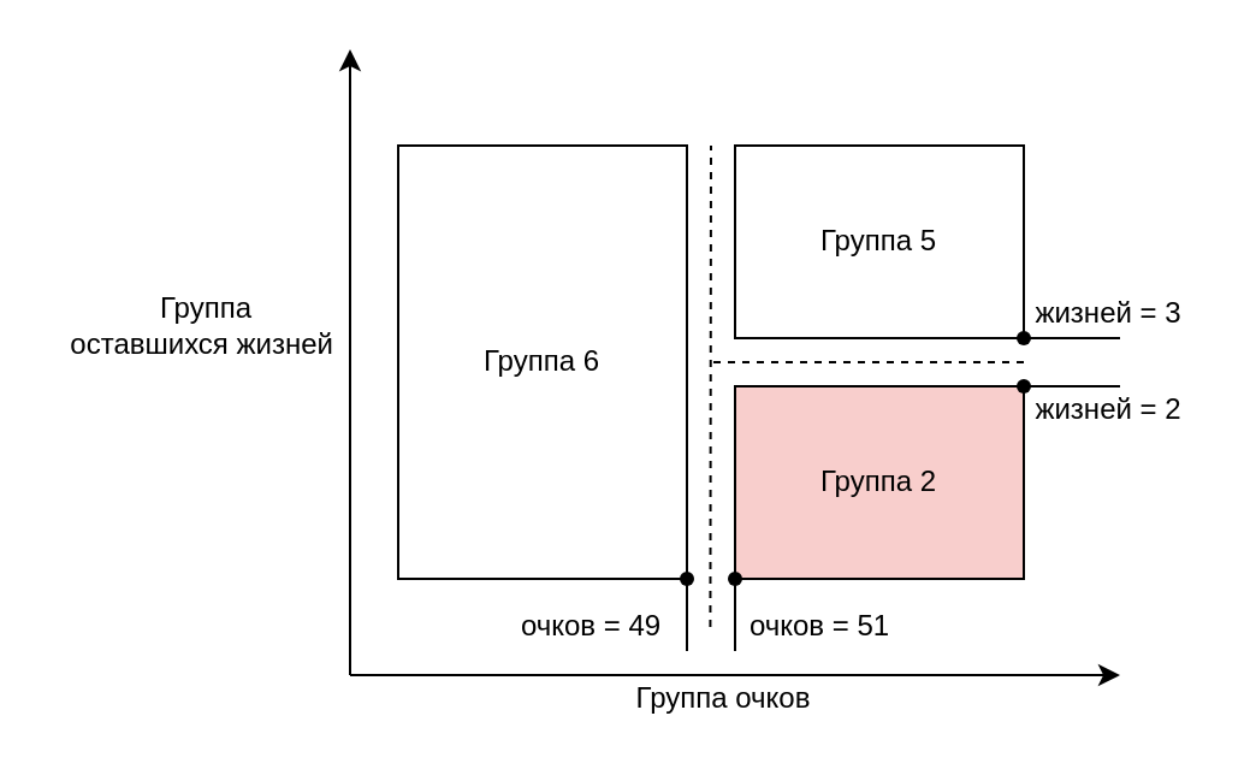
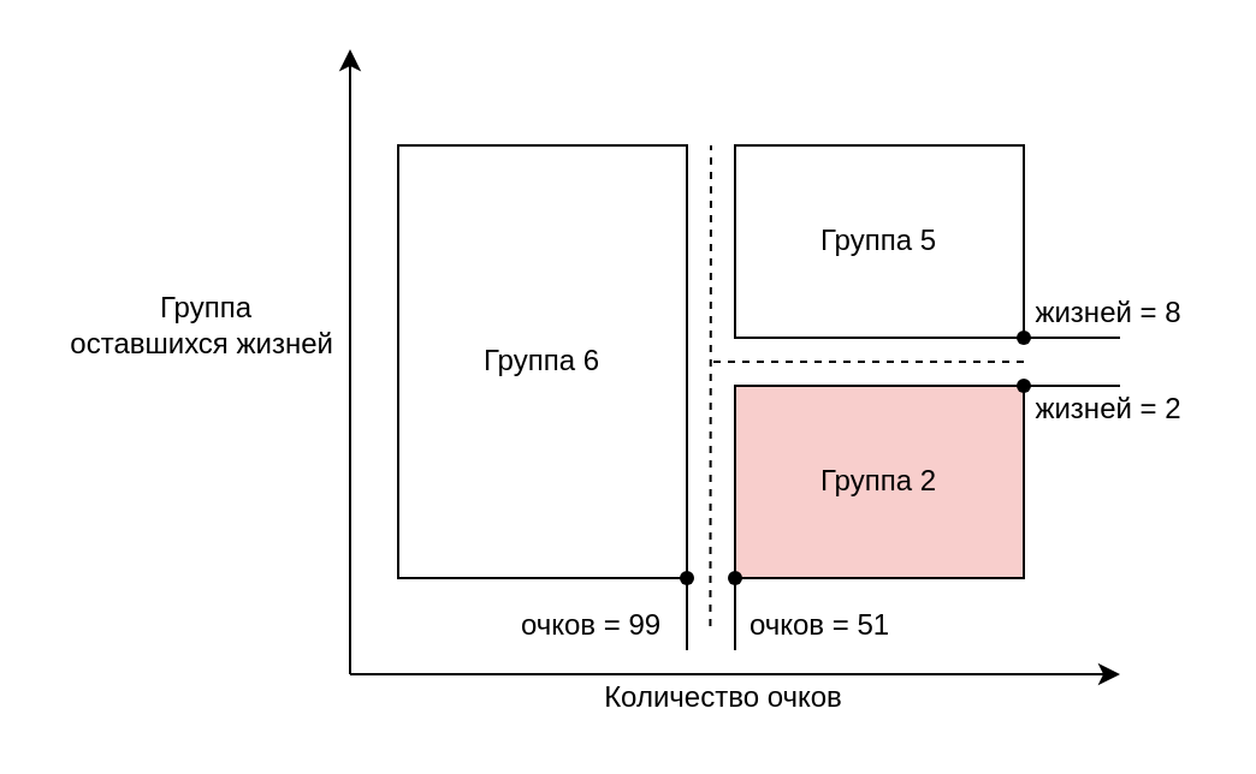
  <mxCell id="0" />
  <mxCell id="1" parent="0" />
  <mxCell id="2" value="" style="endArrow=classic;html=1;" parent="1" edge="1"><mxGeometry width="50" height="50" relative="1" as="geometry"><mxPoint x="145" y="280" as="sourcePoint" /><mxPoint x="145" y="20" as="targetPoint" /></mxGeometry></mxCell>
  <mxCell id="3" value="" style="endArrow=classic;html=1;" parent="1" edge="1"><mxGeometry width="50" height="50" relative="1" as="geometry"><mxPoint x="145" y="280" as="sourcePoint" /><mxPoint x="465" y="280" as="targetPoint" /></mxGeometry></mxCell>
- <mxCell id="4" value="&lt;font style=&quot;font-size: 12px&quot;&gt;Группа очков&lt;/font&gt;" style="text;html=1;align=center;verticalAlign=middle;resizable=0;points=[];autosize=1;strokeColor=none;fontFamily=Helvetica;" parent="1" vertex="1"><mxGeometry x="240" y="280" width="120" height="20" as="geometry" /></mxCell>
+ <mxCell id="4" value="&lt;font style=&quot;font-size: 12px&quot;&gt;Количество очков&lt;/font&gt;" style="text;html=1;align=center;verticalAlign=middle;resizable=0;points=[];autosize=1;strokeColor=none;fontFamily=Helvetica;" parent="1" vertex="1"><mxGeometry x="240" y="280" width="120" height="20" as="geometry" /></mxCell>
  <mxCell id="5" value="&lt;font style=&quot;font-size: 12px;&quot;&gt;Группа&lt;br style=&quot;font-size: 12px;&quot;&gt;оставшихся жизней&amp;nbsp;&lt;/font&gt;" style="text;html=1;align=center;verticalAlign=middle;resizable=0;points=[];autosize=1;strokeColor=none;fontFamily=Helvetica;fontSize=12;" parent="1" vertex="1"><mxGeometry x="20" y="120" width="130" height="30" as="geometry" /></mxCell>
  <mxCell id="6" value="&lt;font style=&quot;font-size: 12px&quot;&gt;Группа 6&lt;/font&gt;" style="whiteSpace=wrap;html=1;fontFamily=Helvetica;" parent="1" vertex="1"><mxGeometry x="165" y="60" width="120" height="180" as="geometry" /></mxCell>
  <mxCell id="7" value="&lt;font style=&quot;font-size: 12px&quot;&gt;Группа 2&lt;/font&gt;" style="whiteSpace=wrap;html=1;fontFamily=Helvetica;fillColor=#f8cecc;" parent="1" vertex="1"><mxGeometry x="305" y="160" width="120" height="80" as="geometry" /></mxCell>
  <mxCell id="8" value="&lt;font style=&quot;font-size: 12px&quot;&gt;Группа 5&lt;/font&gt;" style="whiteSpace=wrap;html=1;fontFamily=Helvetica;" parent="1" vertex="1"><mxGeometry x="305" y="60" width="120" height="80" as="geometry" /></mxCell>
  <mxCell id="9" value="" style="endArrow=none;html=1;targetPerimeterSpacing=0;startArrow=none;" parent="1" edge="1" source="20"><mxGeometry width="50" height="50" relative="1" as="geometry"><mxPoint x="285" y="270" as="sourcePoint" /><mxPoint x="285" y="240" as="targetPoint" /></mxGeometry></mxCell>
  <mxCell id="10" value="" style="endArrow=none;html=1;" parent="1" edge="1"><mxGeometry width="50" height="50" relative="1" as="geometry"><mxPoint x="305" y="270" as="sourcePoint" /><mxPoint x="305" y="240" as="targetPoint" /></mxGeometry></mxCell>
- <mxCell id="11" value="&lt;font style=&quot;font-size: 12px&quot; face=&quot;Helvetica&quot;&gt;очков = 49&lt;/font&gt;" style="text;html=1;align=center;verticalAlign=middle;resizable=0;points=[];autosize=1;strokeColor=none;fontFamily=Times New Roman;" parent="1" vertex="1"><mxGeometry x="205" y="250" width="80" height="20" as="geometry" /></mxCell>
+ <mxCell id="11" value="&lt;font style=&quot;font-size: 12px&quot; face=&quot;Helvetica&quot;&gt;очков = 99&lt;/font&gt;" style="text;html=1;align=center;verticalAlign=middle;resizable=0;points=[];autosize=1;strokeColor=none;fontFamily=Times New Roman;" parent="1" vertex="1"><mxGeometry x="205" y="250" width="80" height="20" as="geometry" /></mxCell>
  <mxCell id="12" value="&lt;font style=&quot;font-size: 12px&quot;&gt;очков = 51&lt;/font&gt;" style="text;html=1;align=center;verticalAlign=middle;resizable=0;points=[];autosize=1;strokeColor=none;fontFamily=Helvetica;" parent="1" vertex="1"><mxGeometry x="300" y="250" width="80" height="20" as="geometry" /></mxCell>
  <mxCell id="13" value="" style="endArrow=none;html=1;" parent="1" edge="1"><mxGeometry width="50" height="50" relative="1" as="geometry"><mxPoint x="465" y="140" as="sourcePoint" /><mxPoint x="425" y="140" as="targetPoint" /></mxGeometry></mxCell>
  <mxCell id="14" value="" style="endArrow=none;html=1;" parent="1" edge="1"><mxGeometry width="50" height="50" relative="1" as="geometry"><mxPoint x="465" y="160" as="sourcePoint" /><mxPoint x="425" y="160" as="targetPoint" /></mxGeometry></mxCell>
- <mxCell id="15" value="&lt;font style=&quot;font-size: 12px&quot;&gt;жизней = 3&lt;/font&gt;" style="text;html=1;align=center;verticalAlign=middle;resizable=0;points=[];autosize=1;strokeColor=none;fontFamily=Helvetica;" parent="1" vertex="1"><mxGeometry x="420" y="120" width="80" height="20" as="geometry" /></mxCell>
+ <mxCell id="15" value="&lt;font style=&quot;font-size: 12px&quot;&gt;жизней = 8&lt;/font&gt;" style="text;html=1;align=center;verticalAlign=middle;resizable=0;points=[];autosize=1;strokeColor=none;fontFamily=Helvetica;" parent="1" vertex="1"><mxGeometry x="420" y="120" width="80" height="20" as="geometry" /></mxCell>
  <mxCell id="16" value="&lt;font style=&quot;font-size: 12px&quot;&gt;жизней = 2&lt;/font&gt;" style="text;html=1;align=center;verticalAlign=middle;resizable=0;points=[];autosize=1;strokeColor=none;fontFamily=Helvetica;" parent="1" vertex="1"><mxGeometry x="420" y="160" width="80" height="20" as="geometry" /></mxCell>
  <mxCell id="17" value="" style="endArrow=none;dashed=1;html=1;targetPerimeterSpacing=0;" parent="1" edge="1"><mxGeometry width="50" height="50" relative="1" as="geometry"><mxPoint x="294.71" y="260" as="sourcePoint" /><mxPoint x="295" y="60" as="targetPoint" /></mxGeometry></mxCell>
  <mxCell id="18" style="edgeStyle=orthogonalEdgeStyle;rounded=0;orthogonalLoop=1;jettySize=auto;html=1;exitX=0.5;exitY=1;exitDx=0;exitDy=0;targetPerimeterSpacing=0;" parent="1" source="8" target="8" edge="1"><mxGeometry relative="1" as="geometry" /></mxCell>
  <mxCell id="19" value="" style="endArrow=none;dashed=1;html=1;targetPerimeterSpacing=0;" parent="1" edge="1"><mxGeometry width="50" height="50" relative="1" as="geometry"><mxPoint x="425" y="150" as="sourcePoint" /><mxPoint x="295" y="150" as="targetPoint" /></mxGeometry></mxCell>
  <mxCell id="20" value="" style="shape=waypoint;sketch=0;size=6;pointerEvents=1;points=[];fillColor=none;resizable=0;rotatable=0;perimeter=centerPerimeter;snapToPoint=1;fontFamily=Times New Roman;fontSize=12;" vertex="1" parent="1"><mxGeometry x="265" y="220" width="40" height="40" as="geometry" /></mxCell>
  <mxCell id="21" value="" style="endArrow=none;html=1;" edge="1" parent="1" target="20"><mxGeometry width="50" height="50" relative="1" as="geometry"><mxPoint x="285" y="270" as="sourcePoint" /><mxPoint x="285" y="240" as="targetPoint" /></mxGeometry></mxCell>
  <mxCell id="22" value="" style="shape=waypoint;sketch=0;size=6;pointerEvents=1;points=[];fillColor=none;resizable=0;rotatable=0;perimeter=centerPerimeter;snapToPoint=1;fontFamily=Times New Roman;fontSize=12;" vertex="1" parent="1"><mxGeometry x="285" y="220" width="40" height="40" as="geometry" /></mxCell>
  <mxCell id="23" value="" style="shape=waypoint;sketch=0;size=6;pointerEvents=1;points=[];fillColor=none;resizable=0;rotatable=0;perimeter=centerPerimeter;snapToPoint=1;fontFamily=Times New Roman;fontSize=12;" vertex="1" parent="1"><mxGeometry x="405" y="140" width="40" height="40" as="geometry" /></mxCell>
  <mxCell id="24" value="" style="shape=waypoint;sketch=0;size=6;pointerEvents=1;points=[];fillColor=none;resizable=0;rotatable=0;perimeter=centerPerimeter;snapToPoint=1;fontFamily=Times New Roman;fontSize=12;" vertex="1" parent="1"><mxGeometry x="405" y="120" width="40" height="40" as="geometry" /></mxCell>
